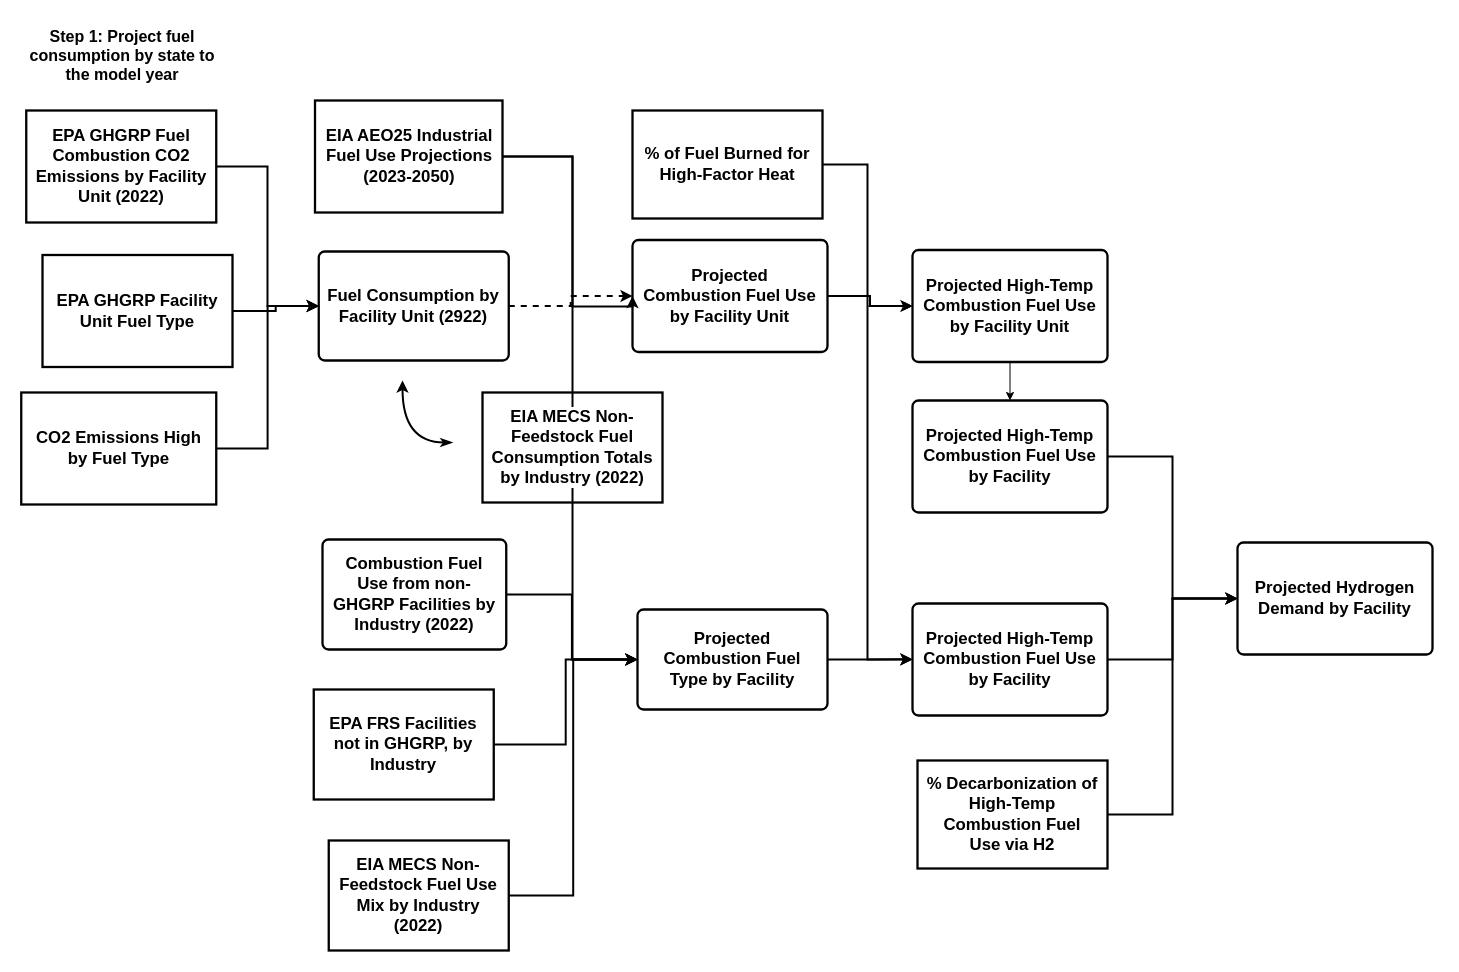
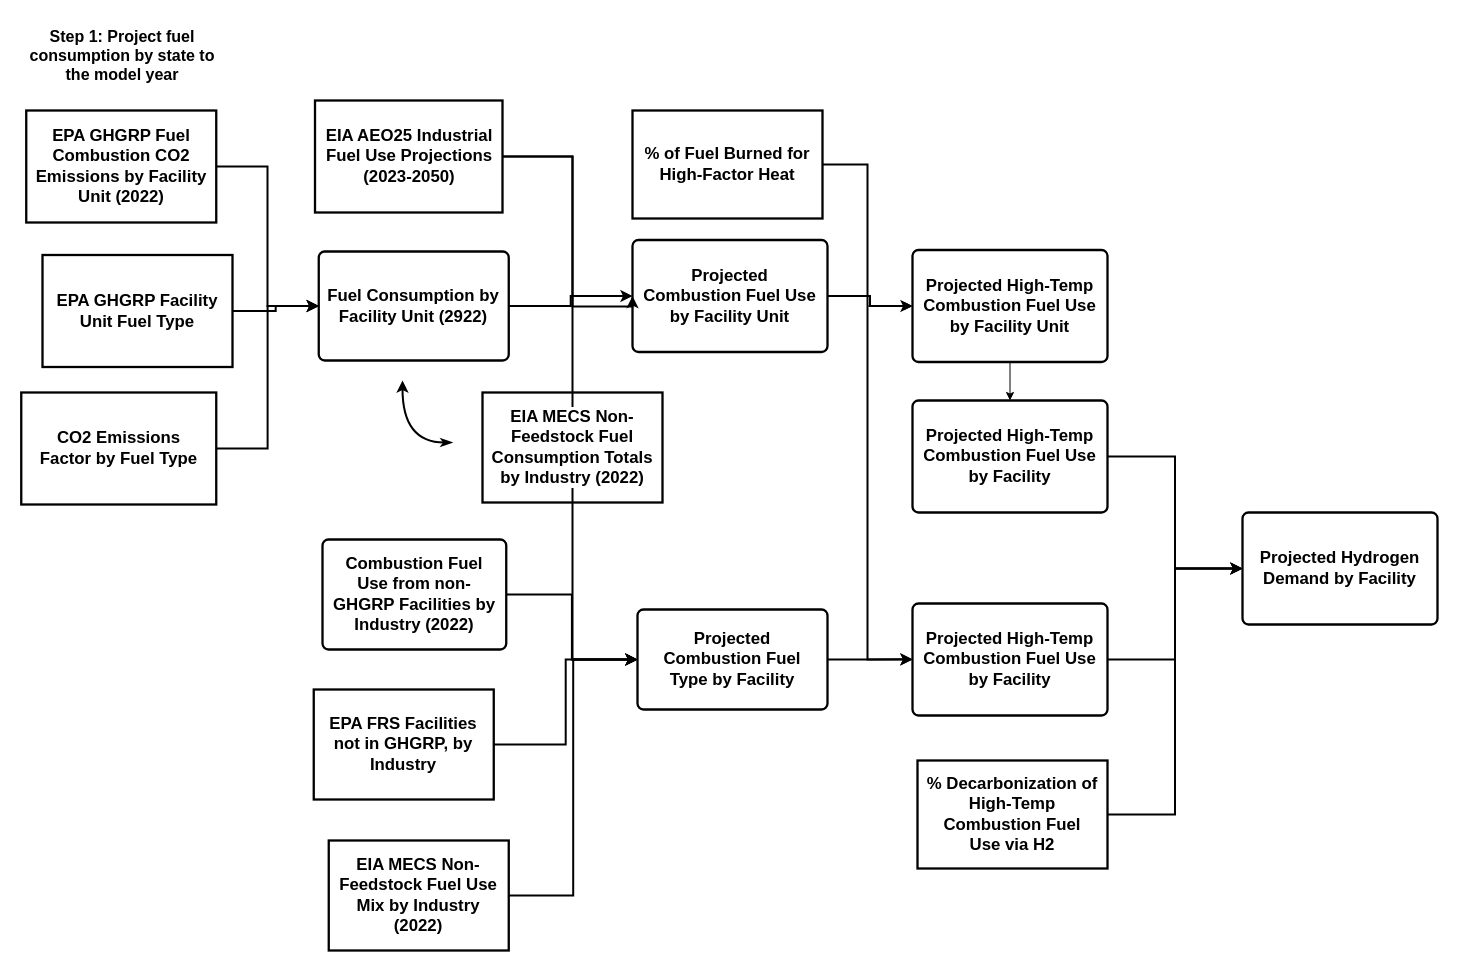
  <mxCell id="0" />
  <mxCell id="1" parent="0" />
  <mxCell id="2" style="edgeStyle=orthogonalEdgeStyle;rounded=0;orthogonalLoop=1;jettySize=auto;html=1;entryX=0;entryY=0.5;entryDx=0;entryDy=0;strokeWidth=2;" parent="1" source="11" target="27" edge="1"><mxGeometry relative="1" as="geometry"><Array as="points"><mxPoint x="572" y="156" /><mxPoint x="572" y="659" /></Array></mxGeometry></mxCell>
  <mxCell id="3" style="edgeStyle=orthogonalEdgeStyle;rounded=0;orthogonalLoop=1;jettySize=auto;html=1;exitX=1;exitY=0.5;exitDx=0;exitDy=0;entryX=0;entryY=0.5;entryDx=0;entryDy=0;strokeWidth=2;" parent="1" source="4" target="9" edge="1"><mxGeometry relative="1" as="geometry" /></mxCell>
  <mxCell id="4" value="EPA GHGRP Facility Unit Fuel Type" style="html=1;overflow=block;blockSpacing=1;whiteSpace=wrap;fontSize=16.8;fontStyle=1;align=center;spacing=9;strokeOpacity=100;fillOpacity=0;rounded=0;absoluteArcSize=1;arcSize=12;fillColor=#000000;strokeWidth=2.3;lucidId=Bf6ri0L1tkaB;" parent="1" vertex="1"><mxGeometry x="42" y="254.5" width="190" height="112" as="geometry" /></mxCell>
  <mxCell id="5" style="edgeStyle=orthogonalEdgeStyle;rounded=0;orthogonalLoop=1;jettySize=auto;html=1;entryX=0;entryY=0.5;entryDx=0;entryDy=0;strokeWidth=2;" parent="1" source="6" target="9" edge="1"><mxGeometry relative="1" as="geometry" /></mxCell>
- <mxCell id="6" value="CO2 Emissions High by Fuel Type" style="html=1;overflow=block;blockSpacing=1;whiteSpace=wrap;fontSize=16.8;fontStyle=1;align=center;spacing=9;strokeOpacity=100;fillOpacity=0;rounded=0;absoluteArcSize=1;arcSize=12;fillColor=#000000;strokeWidth=2.3;lucidId=fg6rZgMcyNaT;" parent="1" vertex="1"><mxGeometry x="20.75" y="392" width="195" height="112" as="geometry" /></mxCell>
+ <mxCell id="6" value="CO2 Emissions Factor by Fuel Type" style="html=1;overflow=block;blockSpacing=1;whiteSpace=wrap;fontSize=16.8;fontStyle=1;align=center;spacing=9;strokeOpacity=100;fillOpacity=0;rounded=0;absoluteArcSize=1;arcSize=12;fillColor=#000000;strokeWidth=2.3;lucidId=fg6rZgMcyNaT;" parent="1" vertex="1"><mxGeometry x="20.75" y="392" width="195" height="112" as="geometry" /></mxCell>
  <mxCell id="7" value="&lt;span style=&quot;color: rgb(0, 0, 0); font-family: Helvetica; font-style: normal; font-variant-ligatures: normal; font-variant-caps: normal; letter-spacing: normal; orphans: 2; text-indent: 0px; text-transform: none; widows: 2; word-spacing: 0px; -webkit-text-stroke-width: 0px; white-space: normal; text-decoration-thickness: initial; text-decoration-style: initial; text-decoration-color: initial; float: none; display: inline !important;&quot;&gt;&lt;font style=&quot;font-size: 16px;&quot;&gt;&lt;b&gt;Step 1: Project fuel consumption by state to the model year&lt;/b&gt;&lt;/font&gt;&lt;/span&gt;" style="text;whiteSpace=wrap;html=1;align=center;fontStyle=0" parent="1" vertex="1"><mxGeometry x="23.25" y="20" width="197.5" height="70" as="geometry" /></mxCell>
- <mxCell id="8" style="edgeStyle=orthogonalEdgeStyle;rounded=0;orthogonalLoop=1;jettySize=auto;html=1;exitX=1;exitY=0.5;exitDx=0;exitDy=0;entryX=0;entryY=0.5;entryDx=0;entryDy=0;strokeWidth=2;dashed=1;" parent="1" source="9" target="13" edge="1"><mxGeometry relative="1" as="geometry" /></mxCell>
+ <mxCell id="8" style="edgeStyle=orthogonalEdgeStyle;rounded=0;orthogonalLoop=1;jettySize=auto;html=1;exitX=1;exitY=0.5;exitDx=0;exitDy=0;entryX=0;entryY=0.5;entryDx=0;entryDy=0;strokeWidth=2;" parent="1" source="9" target="13" edge="1"><mxGeometry relative="1" as="geometry" /></mxCell>
  <mxCell id="9" value="Fuel Consumption by Facility Unit (2922)" style="html=1;overflow=block;blockSpacing=1;whiteSpace=wrap;fontSize=16.8;fontStyle=1;align=center;spacing=9;strokeOpacity=100;fillOpacity=0;rounded=1;absoluteArcSize=1;arcSize=12;fillColor=#000000;strokeWidth=2.3;lucidId=Bf6ri0L1tkaB;" parent="1" vertex="1"><mxGeometry x="318.25" y="251" width="190" height="109" as="geometry" /></mxCell>
  <mxCell id="10" style="edgeStyle=orthogonalEdgeStyle;rounded=0;orthogonalLoop=1;jettySize=auto;html=1;exitX=1;exitY=0.5;exitDx=0;exitDy=0;entryX=0;entryY=0.5;entryDx=0;entryDy=0;strokeWidth=2;" parent="1" source="11" target="13" edge="1"><mxGeometry relative="1" as="geometry"><Array as="points"><mxPoint x="572" y="156" /><mxPoint x="572" y="306" /></Array></mxGeometry></mxCell>
  <mxCell id="11" value="EIA AEO25 Industrial Fuel Use Projections (2023-2050)" style="html=1;overflow=block;blockSpacing=1;whiteSpace=wrap;fontSize=16.8;fontStyle=1;align=center;spacing=9;strokeOpacity=100;fillOpacity=0;rounded=0;absoluteArcSize=1;arcSize=12;strokeWidth=2.3;lucidId=Ra_jEc_tzvwS;" parent="1" vertex="1"><mxGeometry x="314.5" y="100" width="187.5" height="112" as="geometry" /></mxCell>
  <mxCell id="12" style="edgeStyle=orthogonalEdgeStyle;rounded=0;orthogonalLoop=1;jettySize=auto;html=1;exitX=1;exitY=0.5;exitDx=0;exitDy=0;strokeWidth=2;" parent="1" source="13" target="18" edge="1"><mxGeometry relative="1" as="geometry" /></mxCell>
  <mxCell id="13" value="Projected Combustion Fuel Use by Facility Unit" style="html=1;overflow=block;blockSpacing=1;whiteSpace=wrap;fontSize=16.8;fontStyle=1;align=center;spacing=9;strokeOpacity=100;fillOpacity=0;rounded=1;absoluteArcSize=1;arcSize=12;fillColor=#FFFFFF;strokeWidth=2.3;lucidId=Bf6ri0L1tkaB;" parent="1" vertex="1"><mxGeometry x="632" y="239.5" width="195" height="112" as="geometry" /></mxCell>
  <mxCell id="14" style="edgeStyle=orthogonalEdgeStyle;rounded=0;orthogonalLoop=1;jettySize=auto;html=1;exitX=1;exitY=0.5;exitDx=0;exitDy=0;entryX=0;entryY=0.5;entryDx=0;entryDy=0;" parent="1" source="16" target="18" edge="1"><mxGeometry relative="1" as="geometry" /></mxCell>
  <mxCell id="15" style="edgeStyle=orthogonalEdgeStyle;rounded=0;orthogonalLoop=1;jettySize=auto;html=1;exitX=1;exitY=0.5;exitDx=0;exitDy=0;entryX=0;entryY=0.5;entryDx=0;entryDy=0;strokeWidth=2;" parent="1" source="16" target="30" edge="1"><mxGeometry relative="1" as="geometry" /></mxCell>
  <mxCell id="16" value="% of Fuel Burned for High-Factor Heat" style="html=1;overflow=block;blockSpacing=1;whiteSpace=wrap;fontSize=16.8;fontStyle=1;align=center;spacing=9;strokeOpacity=100;fillOpacity=0;rounded=0;absoluteArcSize=1;arcSize=12;fillColor=#000000;strokeWidth=2.3;lucidId=Bf6ri0L1tkaB;" parent="1" vertex="1"><mxGeometry x="632" y="110" width="190" height="108" as="geometry" /></mxCell>
  <mxCell id="17" style="edgeStyle=orthogonalEdgeStyle;rounded=0;orthogonalLoop=1;jettySize=auto;html=1;exitX=0.5;exitY=1;exitDx=0;exitDy=0;entryX=0.5;entryY=0;entryDx=0;entryDy=0;" edge="1" parent="1" source="18" target="34"><mxGeometry relative="1" as="geometry" /></mxCell>
  <mxCell id="18" value="Projected High-Temp Combustion Fuel Use by Facility Unit" style="html=1;overflow=block;blockSpacing=1;whiteSpace=wrap;fontSize=16.8;fontStyle=1;align=center;spacing=9;strokeOpacity=100;fillOpacity=0;rounded=1;absoluteArcSize=1;arcSize=12;fillColor=#000000;strokeWidth=2.3;lucidId=Bf6ri0L1tkaB;" parent="1" vertex="1"><mxGeometry x="912" y="249.5" width="195" height="112" as="geometry" /></mxCell>
  <mxCell id="19" style="edgeStyle=orthogonalEdgeStyle;rounded=0;orthogonalLoop=1;jettySize=auto;html=1;entryX=0;entryY=0.5;entryDx=0;entryDy=0;strokeWidth=2;" parent="1" source="20" target="9" edge="1"><mxGeometry relative="1" as="geometry"><Array as="points"><mxPoint x="267" y="166" /><mxPoint x="267" y="306" /></Array></mxGeometry></mxCell>
  <mxCell id="20" value="EPA GHGRP Fuel Combustion CO2 Emissions by Facility Unit (2022)" style="html=1;overflow=block;blockSpacing=1;whiteSpace=wrap;fontSize=16.8;fontStyle=1;align=center;spacing=9;strokeOpacity=100;fillOpacity=0;rounded=0;absoluteArcSize=1;arcSize=12;fillColor=#000000;strokeWidth=2.3;lucidId=Bf6ri0L1tkaB;" parent="1" vertex="1"><mxGeometry x="25.75" y="110" width="190" height="112" as="geometry" /></mxCell>
  <mxCell id="21" style="edgeStyle=orthogonalEdgeStyle;rounded=0;orthogonalLoop=1;jettySize=auto;html=1;curved=1;endArrow=classicThin;endFill=1;startArrow=classic;startFill=1;strokeWidth=2;" parent="1" edge="1"><mxGeometry relative="1" as="geometry"><mxPoint x="402" y="380" as="sourcePoint" /><mxPoint x="452" y="442" as="targetPoint" /><Array as="points"><mxPoint x="402" y="442" /></Array></mxGeometry></mxCell>
  <mxCell id="22" style="edgeStyle=orthogonalEdgeStyle;rounded=0;orthogonalLoop=1;jettySize=auto;html=1;exitX=1;exitY=0.5;exitDx=0;exitDy=0;entryX=0;entryY=0.5;entryDx=0;entryDy=0;strokeWidth=2;" parent="1" source="23" target="27" edge="1"><mxGeometry relative="1" as="geometry" /></mxCell>
  <mxCell id="23" value="Combustion&amp;nbsp;Fuel Use from non-GHGRP Facilities by Industry (2022)" style="html=1;overflow=block;blockSpacing=1;whiteSpace=wrap;fontSize=16.8;fontStyle=1;align=center;spacing=9;strokeOpacity=100;fillOpacity=0;rounded=1;absoluteArcSize=1;arcSize=12;fillColor=#000000;strokeWidth=2.3;lucidId=fg6rZgMcyNaT;" parent="1" vertex="1"><mxGeometry x="322" y="539" width="183.75" height="110" as="geometry" /></mxCell>
  <mxCell id="24" style="edgeStyle=orthogonalEdgeStyle;rounded=0;orthogonalLoop=1;jettySize=auto;html=1;entryX=0;entryY=0.5;entryDx=0;entryDy=0;strokeWidth=2;" parent="1" source="25" target="27" edge="1"><mxGeometry relative="1" as="geometry" /></mxCell>
  <mxCell id="25" value="EPA FRS Facilities not in GHGRP, by Industry" style="html=1;overflow=block;blockSpacing=1;whiteSpace=wrap;fontSize=16.8;fontStyle=1;align=center;spacing=9;strokeOpacity=100;fillOpacity=0;rounded=0;absoluteArcSize=1;arcSize=12;fillColor=#000000;strokeWidth=2.3;lucidId=Bf6ri0L1tkaB;" parent="1" vertex="1"><mxGeometry x="313.25" y="689" width="180" height="110" as="geometry" /></mxCell>
  <mxCell id="26" style="edgeStyle=orthogonalEdgeStyle;rounded=0;orthogonalLoop=1;jettySize=auto;html=1;exitX=1;exitY=0.5;exitDx=0;exitDy=0;strokeWidth=2;" parent="1" source="27" edge="1"><mxGeometry relative="1" as="geometry"><mxPoint x="912" y="658.75" as="targetPoint" /></mxGeometry></mxCell>
  <mxCell id="27" value="Projected Combustion Fuel Type by Facility" style="html=1;overflow=block;blockSpacing=1;whiteSpace=wrap;fontSize=16.8;fontStyle=1;align=center;spacing=9;strokeOpacity=100;fillOpacity=0;rounded=1;absoluteArcSize=1;arcSize=12;fillColor=#000000;strokeWidth=2.3;lucidId=fg6rZgMcyNaT;" parent="1" vertex="1"><mxGeometry x="637" y="609" width="190" height="100" as="geometry" /></mxCell>
  <mxCell id="28" value="EIA MECS Non-Feedstock Fuel Consumption Totals by Industry (2022)" style="html=1;overflow=block;blockSpacing=1;whiteSpace=wrap;fontSize=16.8;fontStyle=1;align=center;spacing=9;strokeOpacity=100;fillOpacity=0;rounded=0;absoluteArcSize=1;arcSize=12;strokeWidth=2.3;lucidId=Bf6ri0L1tkaB;fillColor=default;labelBackgroundColor=default;labelBorderColor=none;textShadow=0;fontColor=default;" parent="1" vertex="1"><mxGeometry x="482" y="392" width="180" height="110" as="geometry" /></mxCell>
  <mxCell id="29" style="edgeStyle=orthogonalEdgeStyle;rounded=0;orthogonalLoop=1;jettySize=auto;html=1;exitX=1;exitY=0.5;exitDx=0;exitDy=0;entryX=0;entryY=0.5;entryDx=0;entryDy=0;strokeWidth=2;" edge="1" parent="1" source="30" target="37"><mxGeometry relative="1" as="geometry" /></mxCell>
  <mxCell id="30" value="Projected High-Temp Combustion Fuel Use by Facility" style="html=1;overflow=block;blockSpacing=1;whiteSpace=wrap;fontSize=16.8;fontStyle=1;align=center;spacing=9;strokeOpacity=100;fillOpacity=0;rounded=1;absoluteArcSize=1;arcSize=12;fillColor=#000000;strokeWidth=2.3;lucidId=Bf6ri0L1tkaB;" parent="1" vertex="1"><mxGeometry x="912" y="603" width="195" height="112" as="geometry" /></mxCell>
  <mxCell id="31" style="edgeStyle=orthogonalEdgeStyle;rounded=0;orthogonalLoop=1;jettySize=auto;html=1;exitX=1;exitY=0.5;exitDx=0;exitDy=0;entryX=0;entryY=0.5;entryDx=0;entryDy=0;strokeWidth=2;" parent="1" source="32" target="27" edge="1"><mxGeometry relative="1" as="geometry" /></mxCell>
  <mxCell id="32" value="EIA MECS Non-Feedstock Fuel Use Mix by Industry (2022)" style="html=1;overflow=block;blockSpacing=1;whiteSpace=wrap;fontSize=16.8;fontStyle=1;align=center;spacing=9;strokeOpacity=100;fillOpacity=0;rounded=0;absoluteArcSize=1;arcSize=12;strokeWidth=2.3;lucidId=Bf6ri0L1tkaB;" parent="1" vertex="1"><mxGeometry x="328.25" y="840" width="180" height="110" as="geometry" /></mxCell>
  <mxCell id="33" style="edgeStyle=orthogonalEdgeStyle;rounded=0;orthogonalLoop=1;jettySize=auto;html=1;exitX=1;exitY=0.5;exitDx=0;exitDy=0;entryX=0;entryY=0.5;entryDx=0;entryDy=0;strokeWidth=2;" edge="1" parent="1" source="34" target="37"><mxGeometry relative="1" as="geometry" /></mxCell>
  <mxCell id="34" value="Projected High-Temp Combustion Fuel Use by Facility" style="html=1;overflow=block;blockSpacing=1;whiteSpace=wrap;fontSize=16.8;fontStyle=1;align=center;spacing=9;strokeOpacity=100;fillOpacity=0;rounded=1;absoluteArcSize=1;arcSize=12;fillColor=#000000;strokeWidth=2.3;lucidId=Bf6ri0L1tkaB;" vertex="1" parent="1"><mxGeometry x="912" y="400" width="195" height="112" as="geometry" /></mxCell>
  <mxCell id="35" style="edgeStyle=orthogonalEdgeStyle;rounded=0;orthogonalLoop=1;jettySize=auto;html=1;entryX=0;entryY=0.5;entryDx=0;entryDy=0;strokeWidth=2;" edge="1" parent="1" source="36" target="37"><mxGeometry relative="1" as="geometry" /></mxCell>
  <mxCell id="36" value="% Decarbonization of High-Temp Combustion Fuel Use via H2" style="html=1;overflow=block;blockSpacing=1;whiteSpace=wrap;fontSize=16.8;fontStyle=1;align=center;spacing=9;strokeOpacity=100;fillOpacity=0;rounded=0;absoluteArcSize=1;arcSize=12;fillColor=#000000;strokeWidth=2.3;lucidId=Bf6ri0L1tkaB;" vertex="1" parent="1"><mxGeometry x="917" y="760" width="190" height="108" as="geometry" /></mxCell>
- <mxCell id="37" value="Projected Hydrogen Demand by Facility" style="html=1;overflow=block;blockSpacing=1;whiteSpace=wrap;fontSize=16.8;fontStyle=1;align=center;spacing=9;strokeOpacity=100;fillOpacity=0;rounded=1;absoluteArcSize=1;arcSize=12;fillColor=#000000;strokeWidth=2.3;lucidId=Bf6ri0L1tkaB;" vertex="1" parent="1"><mxGeometry x="1237" y="542" width="195" height="112" as="geometry" /></mxCell>
+ <mxCell id="37" value="Projected Hydrogen Demand by Facility" style="html=1;overflow=block;blockSpacing=1;whiteSpace=wrap;fontSize=16.8;fontStyle=1;align=center;spacing=9;strokeOpacity=100;fillOpacity=0;rounded=1;absoluteArcSize=1;arcSize=12;fillColor=#000000;strokeWidth=2.3;lucidId=Bf6ri0L1tkaB;" vertex="1" parent="1"><mxGeometry x="1242" y="512" width="195" height="112" as="geometry" /></mxCell>
